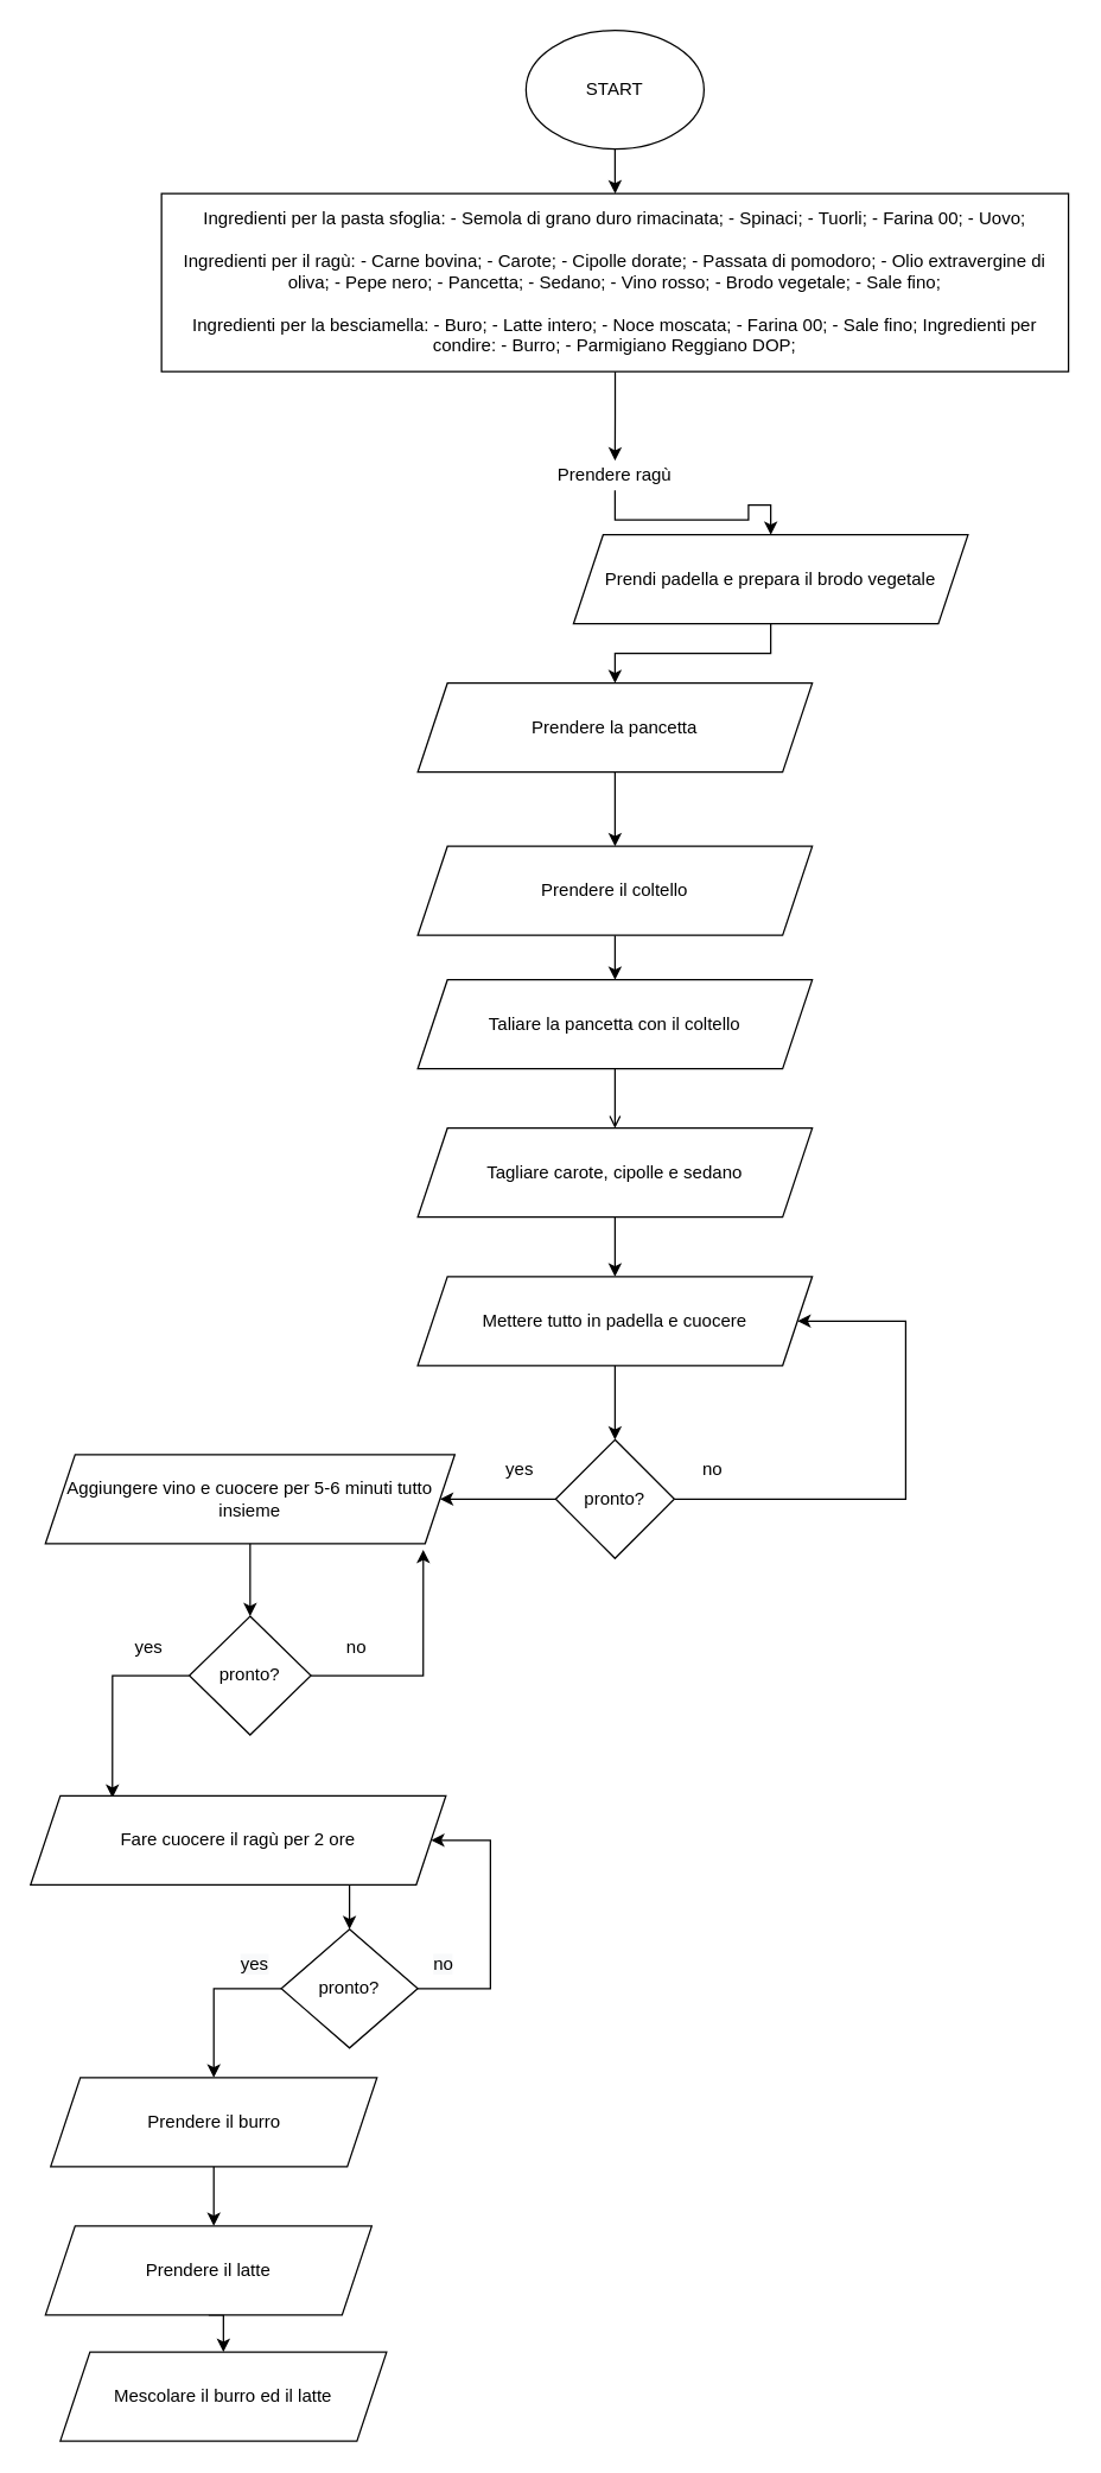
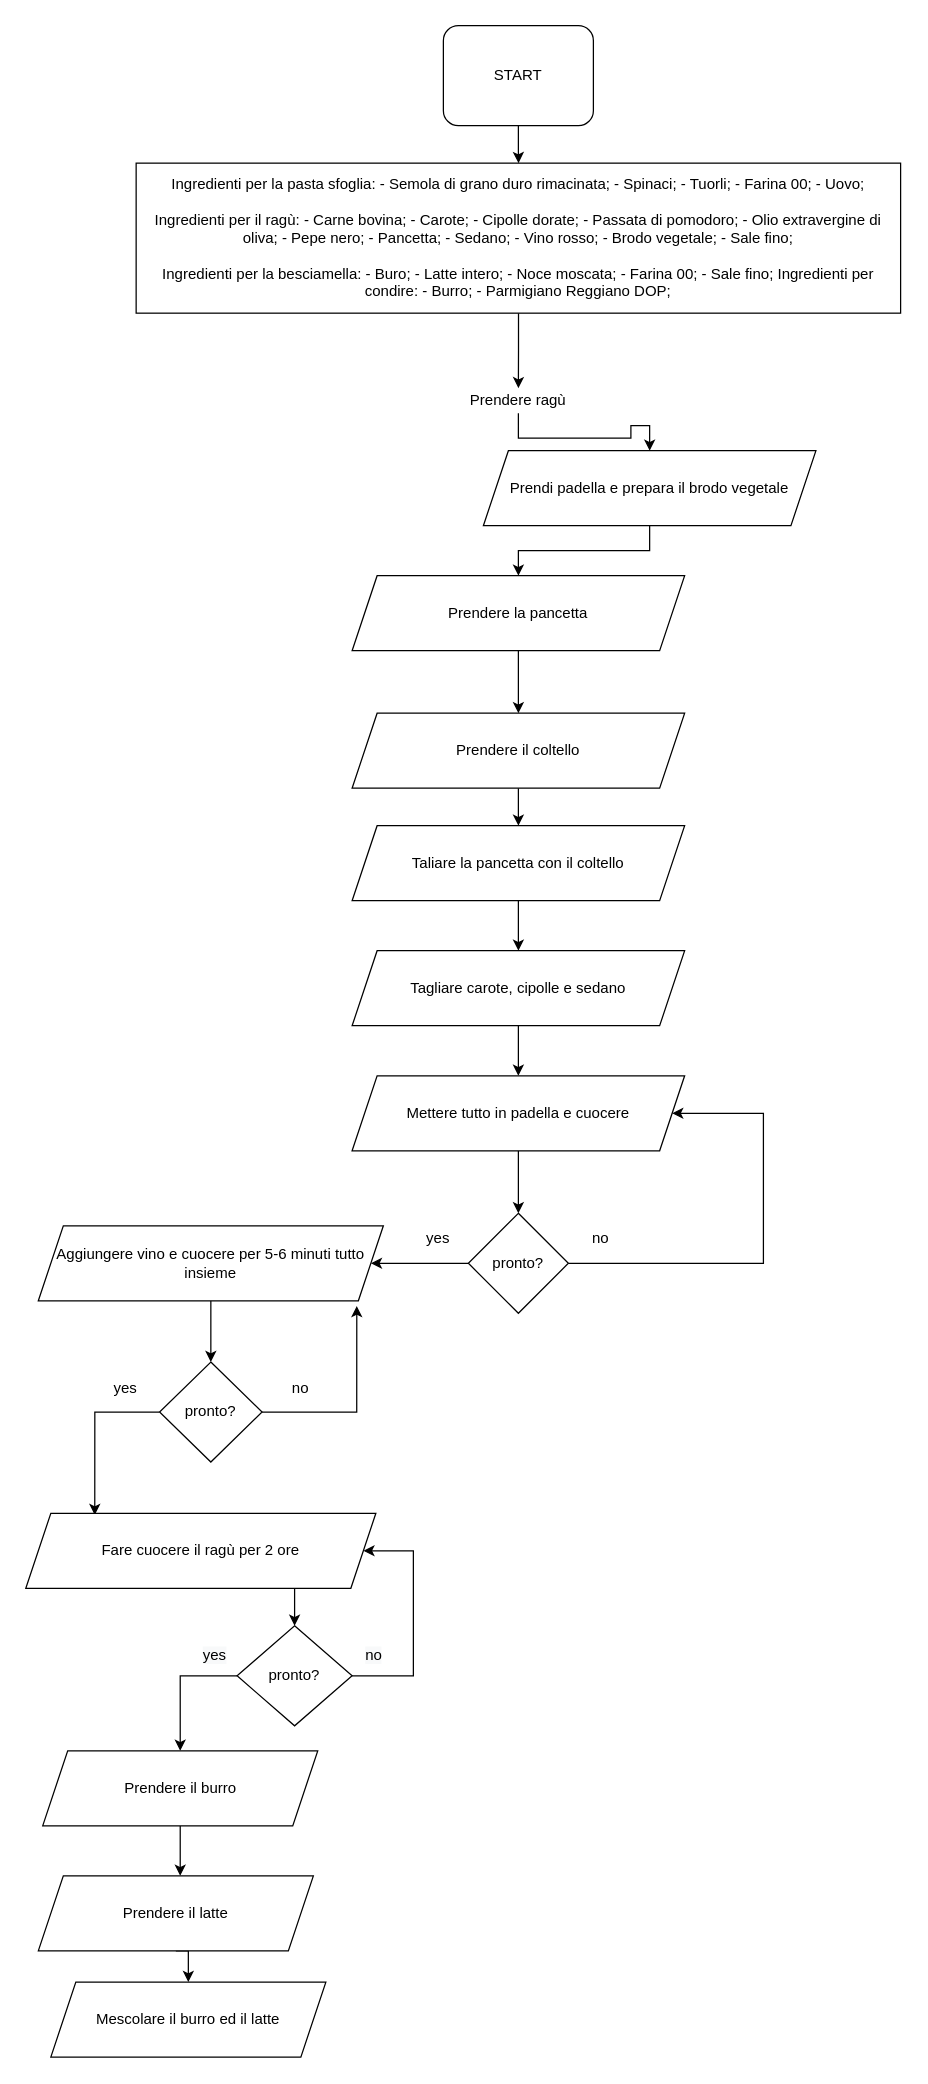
  <mxCell id="0" />
  <mxCell id="1" parent="0" />
  <mxCell id="2" style="edgeStyle=orthogonalEdgeStyle;rounded=0;orthogonalLoop=1;jettySize=auto;html=1;" edge="1" parent="1" source="3" target="5"><mxGeometry relative="1" as="geometry" /></mxCell>
- <mxCell id="3" value="START" style="ellipse;whiteSpace=wrap;html=1;" vertex="1" parent="1"><mxGeometry x="354" y="20" width="120" height="80" as="geometry" /></mxCell>
+ <mxCell id="3" value="START" style="whiteSpace=wrap;html=1;rounded=1;" vertex="1" parent="1"><mxGeometry x="354" y="20" width="120" height="80" as="geometry" /></mxCell>
  <mxCell id="4" style="edgeStyle=orthogonalEdgeStyle;rounded=0;orthogonalLoop=1;jettySize=auto;html=1;entryX=0.5;entryY=0;entryDx=0;entryDy=0;" edge="1" parent="1" source="5" target="7"><mxGeometry relative="1" as="geometry" /></mxCell>
  <mxCell id="5" value="Ingredienti per la pasta sfoglia:&#09;&#09;- Semola di grano duro rimacinata;&#09;&#09;- Spinaci;&#09;&#09;- Tuorli;&#09;&#09;- Farina 00;&#09;&#09;- Uovo;&#09;&lt;br&gt;&lt;br&gt;Ingredienti per il ragù:&#09;&#09;- Carne bovina;&#09;&#09;- Carote;&#09;&#09;- Cipolle dorate;&#09;&#09;- Passata di pomodoro;&#09;&#09;- Olio extravergine di oliva;&#09;&#09;- Pepe nero;&#09;&#09;- Pancetta;&#09;&#09;- Sedano;&#09;&#09;- Vino rosso;&#09;&#09;- Brodo vegetale;&#09;&#09;- Sale fino;&#09;&lt;br&gt;&lt;br&gt;Ingredienti per la besciamella:&#09;&#09;- Buro;&#09;&#09;- Latte intero;&#09;&#09;- Noce moscata;&#09;&#09;- Farina 00;&#09;&#09;- Sale fino;&#09;Ingredienti per condire:&#09;&#09;- Burro;&#09;&#09;- Parmigiano Reggiano DOP;" style="rounded=0;whiteSpace=wrap;html=1;" vertex="1" parent="1"><mxGeometry x="108.25" y="130" width="611.5" height="120" as="geometry" /></mxCell>
  <mxCell id="6" style="edgeStyle=orthogonalEdgeStyle;rounded=0;orthogonalLoop=1;jettySize=auto;html=1;exitX=0.5;exitY=1;exitDx=0;exitDy=0;entryX=0.5;entryY=0;entryDx=0;entryDy=0;" edge="1" parent="1" source="7" target="9"><mxGeometry relative="1" as="geometry" /></mxCell>
  <mxCell id="7" value="Prendere ragù" style="text;html=1;strokeColor=none;fillColor=none;align=center;verticalAlign=middle;whiteSpace=wrap;rounded=0;" vertex="1" parent="1"><mxGeometry x="344" y="310" width="140" height="20" as="geometry" /></mxCell>
  <mxCell id="8" style="edgeStyle=orthogonalEdgeStyle;rounded=0;orthogonalLoop=1;jettySize=auto;html=1;exitX=0.5;exitY=1;exitDx=0;exitDy=0;entryX=0.5;entryY=0;entryDx=0;entryDy=0;" edge="1" parent="1" source="9" target="11"><mxGeometry relative="1" as="geometry" /></mxCell>
  <mxCell id="9" value="Prendi padella e prepara il brodo vegetale" style="shape=parallelogram;perimeter=parallelogramPerimeter;whiteSpace=wrap;html=1;fixedSize=1;" vertex="1" parent="1"><mxGeometry x="386" y="360" width="266" height="60" as="geometry" /></mxCell>
  <mxCell id="10" style="edgeStyle=orthogonalEdgeStyle;rounded=0;orthogonalLoop=1;jettySize=auto;html=1;exitX=0.5;exitY=1;exitDx=0;exitDy=0;entryX=0.5;entryY=0;entryDx=0;entryDy=0;" edge="1" parent="1" source="11" target="15"><mxGeometry relative="1" as="geometry" /></mxCell>
  <mxCell id="11" value="Prendere la pancetta" style="shape=parallelogram;perimeter=parallelogramPerimeter;whiteSpace=wrap;html=1;fixedSize=1;" vertex="1" parent="1"><mxGeometry x="281" y="460" width="266" height="60" as="geometry" /></mxCell>
- <mxCell id="12" style="edgeStyle=orthogonalEdgeStyle;rounded=0;orthogonalLoop=1;jettySize=auto;html=1;exitX=0.5;exitY=1;exitDx=0;exitDy=0;entryX=0.5;entryY=0;entryDx=0;entryDy=0;endArrow=open;" edge="1" parent="1" source="13" target="17"><mxGeometry relative="1" as="geometry" /></mxCell>
+ <mxCell id="12" style="edgeStyle=orthogonalEdgeStyle;rounded=0;orthogonalLoop=1;jettySize=auto;html=1;exitX=0.5;exitY=1;exitDx=0;exitDy=0;entryX=0.5;entryY=0;entryDx=0;entryDy=0;" edge="1" parent="1" source="13" target="17"><mxGeometry relative="1" as="geometry" /></mxCell>
  <mxCell id="13" value="Taliare la pancetta con il coltello" style="shape=parallelogram;perimeter=parallelogramPerimeter;whiteSpace=wrap;html=1;fixedSize=1;" vertex="1" parent="1"><mxGeometry x="281" y="660" width="266" height="60" as="geometry" /></mxCell>
  <mxCell id="14" style="edgeStyle=orthogonalEdgeStyle;rounded=0;orthogonalLoop=1;jettySize=auto;html=1;exitX=0.5;exitY=1;exitDx=0;exitDy=0;entryX=0.5;entryY=0;entryDx=0;entryDy=0;" edge="1" parent="1" source="15" target="13"><mxGeometry relative="1" as="geometry"><mxPoint x="414" y="660" as="targetPoint" /></mxGeometry></mxCell>
  <mxCell id="15" value="Prendere il coltello" style="shape=parallelogram;perimeter=parallelogramPerimeter;whiteSpace=wrap;html=1;fixedSize=1;" vertex="1" parent="1"><mxGeometry x="281" y="570" width="266" height="60" as="geometry" /></mxCell>
  <mxCell id="16" style="edgeStyle=orthogonalEdgeStyle;rounded=0;orthogonalLoop=1;jettySize=auto;html=1;exitX=0.5;exitY=1;exitDx=0;exitDy=0;entryX=0.5;entryY=0;entryDx=0;entryDy=0;" edge="1" parent="1" source="17" target="19"><mxGeometry relative="1" as="geometry" /></mxCell>
  <mxCell id="17" value="Tagliare carote, cipolle e sedano" style="shape=parallelogram;perimeter=parallelogramPerimeter;whiteSpace=wrap;html=1;fixedSize=1;" vertex="1" parent="1"><mxGeometry x="281" y="760" width="266" height="60" as="geometry" /></mxCell>
  <mxCell id="18" style="edgeStyle=orthogonalEdgeStyle;rounded=0;orthogonalLoop=1;jettySize=auto;html=1;entryX=0.5;entryY=0;entryDx=0;entryDy=0;" edge="1" parent="1" source="19" target="22"><mxGeometry relative="1" as="geometry" /></mxCell>
  <mxCell id="19" value="Mettere tutto in padella e cuocere" style="shape=parallelogram;perimeter=parallelogramPerimeter;whiteSpace=wrap;html=1;fixedSize=1;" vertex="1" parent="1"><mxGeometry x="281" y="860" width="266" height="60" as="geometry" /></mxCell>
  <mxCell id="20" style="edgeStyle=orthogonalEdgeStyle;rounded=0;orthogonalLoop=1;jettySize=auto;html=1;exitX=1;exitY=0.5;exitDx=0;exitDy=0;entryX=1;entryY=0.5;entryDx=0;entryDy=0;" edge="1" parent="1" source="22" target="19"><mxGeometry relative="1" as="geometry"><Array as="points"><mxPoint x="610" y="1010" /><mxPoint x="610" y="890" /></Array></mxGeometry></mxCell>
  <mxCell id="21" style="edgeStyle=orthogonalEdgeStyle;rounded=0;orthogonalLoop=1;jettySize=auto;html=1;exitX=0;exitY=0.5;exitDx=0;exitDy=0;entryX=1;entryY=0.5;entryDx=0;entryDy=0;" edge="1" parent="1" source="22" target="26"><mxGeometry relative="1" as="geometry" /></mxCell>
  <mxCell id="22" value="pronto?" style="rhombus;whiteSpace=wrap;html=1;" vertex="1" parent="1"><mxGeometry x="374" y="970" width="80" height="80" as="geometry" /></mxCell>
  <mxCell id="23" value="yes" style="text;html=1;strokeColor=none;fillColor=none;align=center;verticalAlign=middle;whiteSpace=wrap;rounded=0;" vertex="1" parent="1"><mxGeometry x="330" y="980" width="40" height="20" as="geometry" /></mxCell>
  <mxCell id="24" value="no" style="text;html=1;strokeColor=none;fillColor=none;align=center;verticalAlign=middle;whiteSpace=wrap;rounded=0;" vertex="1" parent="1"><mxGeometry x="460" y="980" width="40" height="20" as="geometry" /></mxCell>
  <mxCell id="25" style="edgeStyle=orthogonalEdgeStyle;rounded=0;orthogonalLoop=1;jettySize=auto;html=1;exitX=0.5;exitY=1;exitDx=0;exitDy=0;entryX=0.5;entryY=0;entryDx=0;entryDy=0;" edge="1" parent="1" source="26" target="29"><mxGeometry relative="1" as="geometry" /></mxCell>
  <mxCell id="26" value="Aggiungere vino e cuocere per 5-6 minuti tutto insieme" style="shape=parallelogram;perimeter=parallelogramPerimeter;whiteSpace=wrap;html=1;fixedSize=1;" vertex="1" parent="1"><mxGeometry x="30" y="980" width="276" height="60" as="geometry" /></mxCell>
  <mxCell id="27" style="edgeStyle=orthogonalEdgeStyle;rounded=0;orthogonalLoop=1;jettySize=auto;html=1;entryX=0.923;entryY=1.07;entryDx=0;entryDy=0;entryPerimeter=0;" edge="1" parent="1" source="29" target="26"><mxGeometry relative="1" as="geometry"><Array as="points"><mxPoint x="285" y="1129" /></Array></mxGeometry></mxCell>
  <mxCell id="28" style="edgeStyle=orthogonalEdgeStyle;rounded=0;orthogonalLoop=1;jettySize=auto;html=1;exitX=0;exitY=0.5;exitDx=0;exitDy=0;entryX=0.197;entryY=0.023;entryDx=0;entryDy=0;entryPerimeter=0;" edge="1" parent="1" source="29" target="33"><mxGeometry relative="1" as="geometry" /></mxCell>
  <mxCell id="29" value="pronto?" style="rhombus;whiteSpace=wrap;html=1;" vertex="1" parent="1"><mxGeometry x="127" y="1089" width="82" height="80" as="geometry" /></mxCell>
  <mxCell id="30" value="yes" style="text;html=1;strokeColor=none;fillColor=none;align=center;verticalAlign=middle;whiteSpace=wrap;rounded=0;" vertex="1" parent="1"><mxGeometry x="80" y="1100" width="40" height="20" as="geometry" /></mxCell>
  <mxCell id="31" value="no" style="text;html=1;strokeColor=none;fillColor=none;align=center;verticalAlign=middle;whiteSpace=wrap;rounded=0;" vertex="1" parent="1"><mxGeometry x="220" y="1100" width="40" height="20" as="geometry" /></mxCell>
  <mxCell id="32" style="edgeStyle=orthogonalEdgeStyle;rounded=0;orthogonalLoop=1;jettySize=auto;html=1;exitX=0.75;exitY=1;exitDx=0;exitDy=0;entryX=0.5;entryY=0;entryDx=0;entryDy=0;" edge="1" parent="1" source="33" target="36"><mxGeometry relative="1" as="geometry" /></mxCell>
  <mxCell id="33" value="Fare cuocere il ragù per 2 ore" style="shape=parallelogram;perimeter=parallelogramPerimeter;whiteSpace=wrap;html=1;fixedSize=1;" vertex="1" parent="1"><mxGeometry x="20" y="1210" width="280" height="60" as="geometry" /></mxCell>
  <mxCell id="34" style="edgeStyle=orthogonalEdgeStyle;rounded=0;orthogonalLoop=1;jettySize=auto;html=1;exitX=0;exitY=0.5;exitDx=0;exitDy=0;entryX=0.5;entryY=0;entryDx=0;entryDy=0;" edge="1" parent="1" source="36" target="40"><mxGeometry relative="1" as="geometry" /></mxCell>
  <mxCell id="35" style="edgeStyle=orthogonalEdgeStyle;rounded=0;orthogonalLoop=1;jettySize=auto;html=1;entryX=1;entryY=0.5;entryDx=0;entryDy=0;" edge="1" parent="1" source="36" target="33"><mxGeometry relative="1" as="geometry"><Array as="points"><mxPoint x="330" y="1340" /><mxPoint x="330" y="1240" /></Array></mxGeometry></mxCell>
  <mxCell id="36" value="pronto?" style="rhombus;whiteSpace=wrap;html=1;" vertex="1" parent="1"><mxGeometry x="189" y="1300" width="92" height="80" as="geometry" /></mxCell>
  <mxCell id="37" value="&lt;span style=&quot;color: rgb(0, 0, 0); font-family: helvetica; font-size: 12px; font-style: normal; font-weight: 400; letter-spacing: normal; text-align: center; text-indent: 0px; text-transform: none; word-spacing: 0px; background-color: rgb(248, 249, 250); display: inline; float: none;&quot;&gt;yes&lt;/span&gt;" style="text;whiteSpace=wrap;html=1;" vertex="1" parent="1"><mxGeometry x="160" y="1310" width="40" height="30" as="geometry" /></mxCell>
  <mxCell id="38" value="&lt;span style=&quot;color: rgb(0, 0, 0); font-family: helvetica; font-size: 12px; font-style: normal; font-weight: 400; letter-spacing: normal; text-align: center; text-indent: 0px; text-transform: none; word-spacing: 0px; background-color: rgb(248, 249, 250); display: inline; float: none;&quot;&gt;no&lt;/span&gt;" style="text;whiteSpace=wrap;html=1;" vertex="1" parent="1"><mxGeometry x="290" y="1310" width="40" height="30" as="geometry" /></mxCell>
  <mxCell id="39" style="edgeStyle=orthogonalEdgeStyle;rounded=0;orthogonalLoop=1;jettySize=auto;html=1;exitX=0.5;exitY=1;exitDx=0;exitDy=0;entryX=0.5;entryY=0;entryDx=0;entryDy=0;" edge="1" parent="1" source="40"><mxGeometry relative="1" as="geometry"><mxPoint x="143.5" y="1500" as="targetPoint" /></mxGeometry></mxCell>
  <mxCell id="40" value="Prendere il burro" style="shape=parallelogram;perimeter=parallelogramPerimeter;whiteSpace=wrap;html=1;fixedSize=1;" vertex="1" parent="1"><mxGeometry x="33.5" y="1400" width="220" height="60" as="geometry" /></mxCell>
  <mxCell id="41" style="edgeStyle=orthogonalEdgeStyle;rounded=0;orthogonalLoop=1;jettySize=auto;html=1;exitX=0.5;exitY=1;exitDx=0;exitDy=0;entryX=0.5;entryY=0;entryDx=0;entryDy=0;" edge="1" parent="1" source="42" target="43"><mxGeometry relative="1" as="geometry" /></mxCell>
  <mxCell id="42" value="Prendere il latte" style="shape=parallelogram;perimeter=parallelogramPerimeter;whiteSpace=wrap;html=1;fixedSize=1;" vertex="1" parent="1"><mxGeometry x="30" y="1500" width="220" height="60" as="geometry" /></mxCell>
  <mxCell id="43" value="Mescolare il burro ed il latte" style="shape=parallelogram;perimeter=parallelogramPerimeter;whiteSpace=wrap;html=1;fixedSize=1;" vertex="1" parent="1"><mxGeometry x="40" y="1585" width="220" height="60" as="geometry" /></mxCell>
